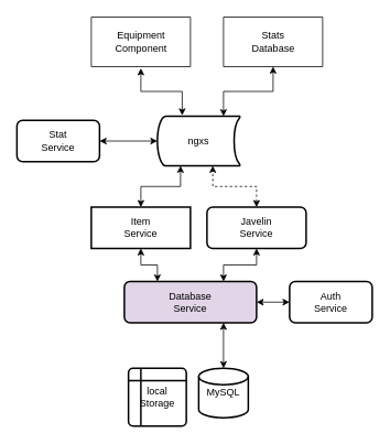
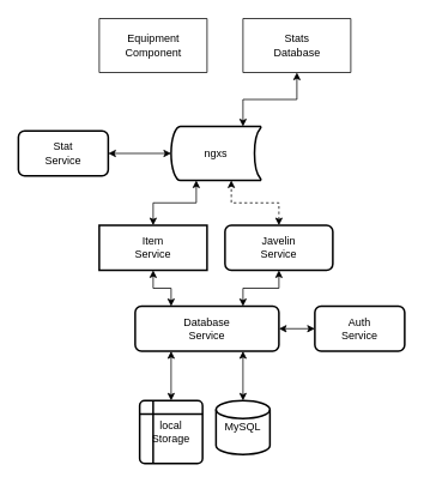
  <mxCell id="0" />
  <mxCell id="1" parent="0" />
  <mxCell id="2" style="edgeStyle=orthogonalEdgeStyle;rounded=0;orthogonalLoop=1;jettySize=auto;html=1;exitX=0.5;exitY=0;exitDx=0;exitDy=0;exitPerimeter=0;entryX=0.75;entryY=1;entryDx=0;entryDy=0;startArrow=classic;startFill=1;" edge="1" parent="1" source="3" target="9"><mxGeometry relative="1" as="geometry" /></mxCell>
  <mxCell id="3" value="MySQL&lt;br&gt;" style="strokeWidth=2;html=1;shape=mxgraph.flowchart.database;whiteSpace=wrap;" vertex="1" parent="1"><mxGeometry x="240" y="445" width="60" height="60" as="geometry" /></mxCell>
  <mxCell id="4" style="edgeStyle=orthogonalEdgeStyle;rounded=0;orthogonalLoop=1;jettySize=auto;html=1;exitX=0;exitY=0.5;exitDx=0;exitDy=0;exitPerimeter=0;startArrow=classic;startFill=1;" edge="1" parent="1" source="7" target="19"><mxGeometry relative="1" as="geometry" /></mxCell>
- <mxCell id="5" style="edgeStyle=orthogonalEdgeStyle;rounded=0;orthogonalLoop=1;jettySize=auto;html=1;exitX=0.3;exitY=-0.017;exitDx=0;exitDy=0;exitPerimeter=0;entryX=0.5;entryY=1.033;entryDx=0;entryDy=0;entryPerimeter=0;startArrow=classic;startFill=1;" edge="1" parent="1" source="7" target="21"><mxGeometry relative="1" as="geometry" /></mxCell>
  <mxCell id="6" style="edgeStyle=orthogonalEdgeStyle;rounded=0;orthogonalLoop=1;jettySize=auto;html=1;exitX=0.8;exitY=0;exitDx=0;exitDy=0;exitPerimeter=0;startArrow=classic;startFill=1;" edge="1" parent="1" source="7" target="20"><mxGeometry relative="1" as="geometry" /></mxCell>
  <mxCell id="7" value="ngxs" style="strokeWidth=2;html=1;shape=mxgraph.flowchart.stored_data;whiteSpace=wrap;" vertex="1" parent="1"><mxGeometry x="190" y="140" width="100" height="60" as="geometry" /></mxCell>
  <mxCell id="8" style="edgeStyle=orthogonalEdgeStyle;rounded=0;orthogonalLoop=1;jettySize=auto;html=1;exitX=1;exitY=0.5;exitDx=0;exitDy=0;entryX=0;entryY=0.5;entryDx=0;entryDy=0;startArrow=classic;startFill=1;" edge="1" parent="1" source="9" target="18"><mxGeometry relative="1" as="geometry" /></mxCell>
- <mxCell id="9" value="Database&lt;br&gt;Service&lt;br&gt;" style="rounded=1;whiteSpace=wrap;html=1;absoluteArcSize=1;arcSize=14;strokeWidth=2;fillColor=#e1d5e7;" vertex="1" parent="1"><mxGeometry x="150" y="340" width="160" height="50" as="geometry" /></mxCell>
+ <mxCell id="9" value="Database&lt;br&gt;Service&lt;br&gt;" style="rounded=1;whiteSpace=wrap;html=1;absoluteArcSize=1;arcSize=14;strokeWidth=2;" vertex="1" parent="1"><mxGeometry x="150" y="340" width="160" height="50" as="geometry" /></mxCell>
  <mxCell id="10" style="edgeStyle=orthogonalEdgeStyle;rounded=0;orthogonalLoop=1;jettySize=auto;html=1;exitX=0.5;exitY=1;exitDx=0;exitDy=0;entryX=0.25;entryY=0;entryDx=0;entryDy=0;startArrow=classic;startFill=1;" edge="1" parent="1" source="12" target="9"><mxGeometry relative="1" as="geometry" /></mxCell>
  <mxCell id="11" style="edgeStyle=orthogonalEdgeStyle;rounded=0;orthogonalLoop=1;jettySize=auto;html=1;exitX=0.5;exitY=0;exitDx=0;exitDy=0;entryX=0.28;entryY=1;entryDx=0;entryDy=0;entryPerimeter=0;startArrow=classic;startFill=1;" edge="1" parent="1" source="12" target="7"><mxGeometry relative="1" as="geometry" /></mxCell>
  <mxCell id="12" value="Item&lt;br&gt;Service&lt;br&gt;" style="whiteSpace=wrap;html=1;absoluteArcSize=1;arcSize=14;strokeWidth=2;rounded=0;" vertex="1" parent="1"><mxGeometry x="110" y="250" width="120" height="50" as="geometry" /></mxCell>
+ <mxCell id="13" style="edgeStyle=orthogonalEdgeStyle;rounded=0;orthogonalLoop=1;jettySize=auto;html=1;exitX=0.5;exitY=0;exitDx=0;exitDy=0;entryX=0.25;entryY=1;entryDx=0;entryDy=0;startArrow=classic;startFill=1;" edge="1" parent="1" source="14" target="9"><mxGeometry relative="1" as="geometry" /></mxCell>
  <mxCell id="14" value="local&lt;br&gt;Storage&lt;br&gt;" style="shape=internalStorage;whiteSpace=wrap;html=1;dx=15;dy=15;rounded=1;arcSize=8;strokeWidth=2;" vertex="1" parent="1"><mxGeometry x="155" y="445" width="70" height="70" as="geometry" /></mxCell>
  <mxCell id="15" style="edgeStyle=orthogonalEdgeStyle;rounded=0;orthogonalLoop=1;jettySize=auto;html=1;exitX=0.5;exitY=1;exitDx=0;exitDy=0;entryX=0.75;entryY=0;entryDx=0;entryDy=0;startArrow=classic;startFill=1;" edge="1" parent="1" source="17" target="9"><mxGeometry relative="1" as="geometry" /></mxCell>
  <mxCell id="16" style="edgeStyle=orthogonalEdgeStyle;rounded=0;orthogonalLoop=1;jettySize=auto;html=1;exitX=0.5;exitY=0;exitDx=0;exitDy=0;entryX=0.67;entryY=1;entryDx=0;entryDy=0;entryPerimeter=0;startArrow=classic;startFill=1;dashed=1;" edge="1" parent="1" source="17" target="7"><mxGeometry relative="1" as="geometry" /></mxCell>
  <mxCell id="17" value="Javelin&lt;br&gt;Service&lt;br&gt;" style="rounded=1;whiteSpace=wrap;html=1;absoluteArcSize=1;arcSize=14;strokeWidth=2;" vertex="1" parent="1"><mxGeometry x="250" y="250" width="120" height="50" as="geometry" /></mxCell>
  <mxCell id="18" value="Auth&lt;br&gt;Service&lt;br&gt;" style="rounded=1;whiteSpace=wrap;html=1;absoluteArcSize=1;arcSize=14;strokeWidth=2;" vertex="1" parent="1"><mxGeometry x="350" y="340" width="100" height="50" as="geometry" /></mxCell>
  <mxCell id="19" value="Stat&lt;br&gt;Service&lt;br&gt;" style="rounded=1;whiteSpace=wrap;html=1;absoluteArcSize=1;arcSize=14;strokeWidth=2;" vertex="1" parent="1"><mxGeometry x="20" y="145" width="100" height="50" as="geometry" /></mxCell>
  <mxCell id="20" value="Stats&lt;br&gt;Database&lt;br&gt;" style="verticalLabelPosition=middle;verticalAlign=middle;html=1;shape=mxgraph.basic.rect;fillColor=#ffffff;fillColor2=none;strokeColor=#000000;strokeWidth=1;size=20;indent=5;labelPosition=center;align=center;" vertex="1" parent="1"><mxGeometry x="270" y="20" width="120" height="60" as="geometry" /></mxCell>
  <mxCell id="21" value="Equipment&lt;br&gt;Component&lt;br&gt;" style="verticalLabelPosition=middle;verticalAlign=middle;html=1;shape=mxgraph.basic.rect;fillColor=#ffffff;fillColor2=none;strokeColor=#000000;strokeWidth=1;size=20;indent=5;labelPosition=center;align=center;" vertex="1" parent="1"><mxGeometry x="110" y="20" width="120" height="60" as="geometry" /></mxCell>
